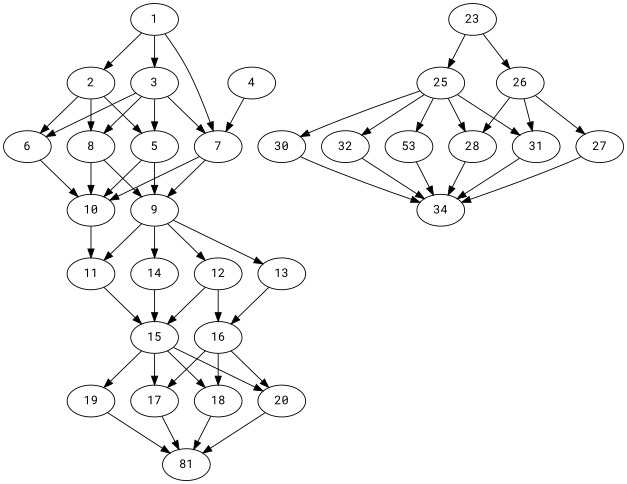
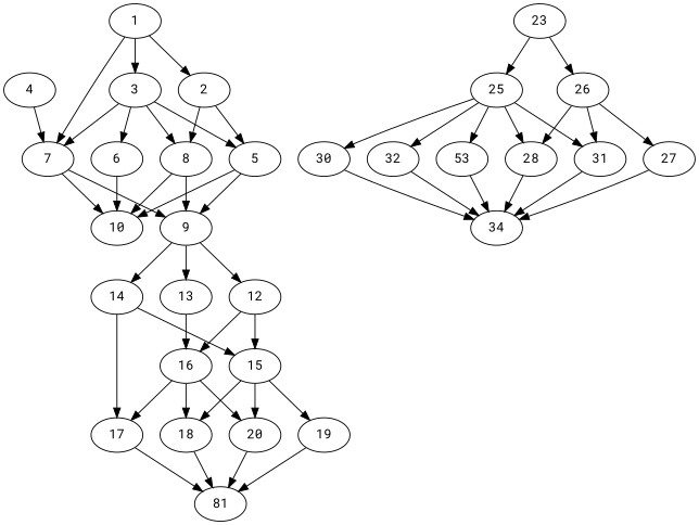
  digraph {
    fontname="Roboto Mono"
    node [fontname="Roboto Mono"]
    edge [fontname="Roboto Mono"]
    1
    2
    3
    7
    5
    6
    8
    4
    9
    10
-   11
    12
    13
    14
    15
    16
    17
    18
    19
    20
    n21 [label=81]
    23
    25
    26
    28
    30
    31
    32
    n29 [label=53]
    27
    34
    1 -> 2
    1 -> 3
    1 -> 7
    2 -> 5
-   2 -> 6
    2 -> 8
    3 -> 7
    3 -> 5
    3 -> 6
    3 -> 8
    7 -> 9
    7 -> 10
    5 -> 9
    5 -> 10
    6 -> 10
    8 -> 9
    8 -> 10
    4 -> 7
-   9 -> 11
    9 -> 12
    9 -> 13
    9 -> 14
-   10 -> 11
-   11 -> 15
    12 -> 15
    12 -> 16
    13 -> 16
    14 -> 15
-   15 -> 17
+   14 -> 17
    15 -> 18
    15 -> 19
    15 -> 20
    16 -> 17
    16 -> 18
    16 -> 20
    17 -> n21
    18 -> n21
    19 -> n21
    20 -> n21
    23 -> 25
    23 -> 26
    25 -> 28
    25 -> 30
    25 -> 31
    25 -> 32
    25 -> n29
    26 -> 28
    26 -> 31
    26 -> 27
    28 -> 34
    30 -> 34
    31 -> 34
    32 -> 34
    n29 -> 34
    27 -> 34
  }
